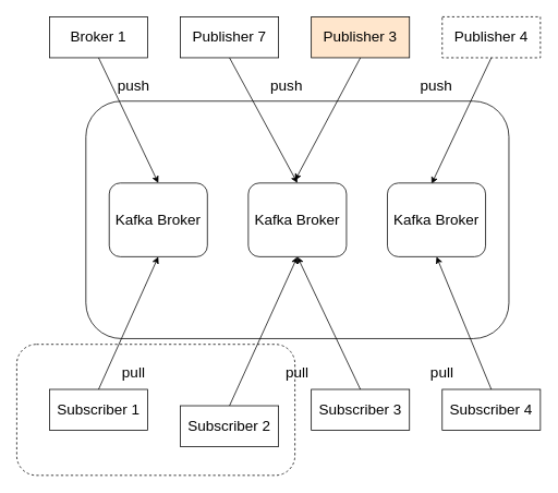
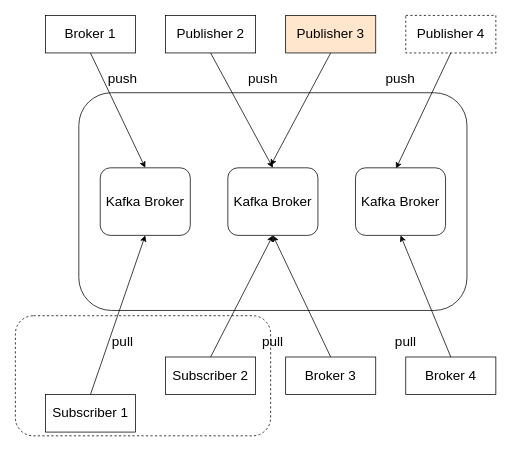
  <mxCell id="0" />
  <mxCell id="1" parent="0" />
  <mxCell id="2" value="" style="rounded=1;whiteSpace=wrap;html=1;fontSize=18;dashed=1;" vertex="1" parent="1"><mxGeometry x="20" y="420" width="340" height="160" as="geometry" /></mxCell>
  <mxCell id="3" value="" style="rounded=1;whiteSpace=wrap;html=1;fontSize=18;" vertex="1" parent="1"><mxGeometry x="104.5" y="123" width="517" height="290" as="geometry" /></mxCell>
  <mxCell id="4" style="edgeStyle=none;rounded=0;orthogonalLoop=1;jettySize=auto;html=1;exitX=0.5;exitY=1;exitDx=0;exitDy=0;entryX=0.5;entryY=0;entryDx=0;entryDy=0;fontSize=18;" edge="1" parent="1" source="5" target="12"><mxGeometry relative="1" as="geometry" /></mxCell>
  <mxCell id="5" value="Broker 1" style="rounded=0;whiteSpace=wrap;html=1;fontSize=18;" vertex="1" parent="1"><mxGeometry x="60" y="20" width="120" height="50" as="geometry" /></mxCell>
  <mxCell id="6" style="edgeStyle=none;rounded=0;orthogonalLoop=1;jettySize=auto;html=1;exitX=0.5;exitY=1;exitDx=0;exitDy=0;entryX=0.5;entryY=0;entryDx=0;entryDy=0;fontSize=18;" edge="1" parent="1" source="7" target="13"><mxGeometry relative="1" as="geometry" /></mxCell>
- <mxCell id="7" value="Publisher 7" style="rounded=0;whiteSpace=wrap;html=1;fontSize=18;" vertex="1" parent="1"><mxGeometry x="220" y="20" width="120" height="50" as="geometry" /></mxCell>
+ <mxCell id="7" value="Publisher 2" style="rounded=0;whiteSpace=wrap;html=1;fontSize=18;" vertex="1" parent="1"><mxGeometry x="220" y="20" width="120" height="50" as="geometry" /></mxCell>
  <mxCell id="8" style="edgeStyle=none;rounded=0;orthogonalLoop=1;jettySize=auto;html=1;exitX=0.5;exitY=1;exitDx=0;exitDy=0;fontSize=18;" edge="1" parent="1" source="9"><mxGeometry relative="1" as="geometry"><mxPoint x="360" y="220" as="targetPoint" /></mxGeometry></mxCell>
  <mxCell id="9" value="Publisher 3" style="rounded=0;whiteSpace=wrap;html=1;fontSize=18;fillColor=#ffe6cc;" vertex="1" parent="1"><mxGeometry x="380" y="20" width="120" height="50" as="geometry" /></mxCell>
  <mxCell id="10" style="edgeStyle=none;rounded=0;orthogonalLoop=1;jettySize=auto;html=1;exitX=0.5;exitY=1;exitDx=0;exitDy=0;entryX=0.45;entryY=0.011;entryDx=0;entryDy=0;entryPerimeter=0;fontSize=18;" edge="1" parent="1" source="11" target="14"><mxGeometry relative="1" as="geometry" /></mxCell>
  <mxCell id="11" value="Publisher 4" style="rounded=0;whiteSpace=wrap;html=1;fontSize=18;dashed=1;" vertex="1" parent="1"><mxGeometry x="540" y="20" width="120" height="50" as="geometry" /></mxCell>
  <mxCell id="12" value="Kafka Broker" style="rounded=1;whiteSpace=wrap;html=1;fontSize=18;" vertex="1" parent="1"><mxGeometry x="133" y="223" width="120" height="90" as="geometry" /></mxCell>
  <mxCell id="13" value="Kafka Broker" style="rounded=1;whiteSpace=wrap;html=1;fontSize=18;" vertex="1" parent="1"><mxGeometry x="303" y="223" width="120" height="90" as="geometry" /></mxCell>
  <mxCell id="14" value="Kafka Broker" style="rounded=1;whiteSpace=wrap;html=1;fontSize=18;" vertex="1" parent="1"><mxGeometry x="473" y="223" width="120" height="90" as="geometry" /></mxCell>
  <mxCell id="15" style="edgeStyle=none;rounded=0;orthogonalLoop=1;jettySize=auto;html=1;exitX=0.5;exitY=0;exitDx=0;exitDy=0;entryX=0.5;entryY=1;entryDx=0;entryDy=0;fontSize=18;" edge="1" parent="1" source="16" target="12"><mxGeometry relative="1" as="geometry" /></mxCell>
- <mxCell id="16" value="Subscriber 1" style="rounded=0;whiteSpace=wrap;html=1;fontSize=18;" vertex="1" parent="1"><mxGeometry x="60" y="475" width="120" height="50" as="geometry" /></mxCell>
+ <mxCell id="16" value="Subscriber 1" style="rounded=0;whiteSpace=wrap;html=1;fontSize=18;" vertex="1" parent="1"><mxGeometry x="60" y="525" width="120" height="50" as="geometry" /></mxCell>
  <mxCell id="17" style="edgeStyle=none;rounded=0;orthogonalLoop=1;jettySize=auto;html=1;exitX=0.5;exitY=0;exitDx=0;exitDy=0;entryX=0.5;entryY=1;entryDx=0;entryDy=0;fontSize=18;" edge="1" parent="1" source="18" target="13"><mxGeometry relative="1" as="geometry" /></mxCell>
- <mxCell id="18" value="Subscriber 2" style="rounded=0;whiteSpace=wrap;html=1;fontSize=18;" vertex="1" parent="1"><mxGeometry x="220" y="495" width="120" height="50" as="geometry" /></mxCell>
+ <mxCell id="18" value="Subscriber 2" style="rounded=0;whiteSpace=wrap;html=1;fontSize=18;" vertex="1" parent="1"><mxGeometry x="220" y="475" width="120" height="50" as="geometry" /></mxCell>
  <mxCell id="19" style="edgeStyle=none;rounded=0;orthogonalLoop=1;jettySize=auto;html=1;exitX=0.5;exitY=0;exitDx=0;exitDy=0;entryX=0.5;entryY=1;entryDx=0;entryDy=0;fontSize=18;" edge="1" parent="1" source="20" target="13"><mxGeometry relative="1" as="geometry" /></mxCell>
- <mxCell id="20" value="Subscriber 3" style="rounded=0;whiteSpace=wrap;html=1;fontSize=18;" vertex="1" parent="1"><mxGeometry x="380" y="475" width="120" height="50" as="geometry" /></mxCell>
+ <mxCell id="20" value="Broker 3" style="rounded=0;whiteSpace=wrap;html=1;fontSize=18;" vertex="1" parent="1"><mxGeometry x="380" y="475" width="120" height="50" as="geometry" /></mxCell>
  <mxCell id="21" style="edgeStyle=none;rounded=0;orthogonalLoop=1;jettySize=auto;html=1;exitX=0.5;exitY=0;exitDx=0;exitDy=0;entryX=0.5;entryY=1;entryDx=0;entryDy=0;fontSize=18;" edge="1" parent="1" source="22" target="14"><mxGeometry relative="1" as="geometry" /></mxCell>
- <mxCell id="22" value="Subscriber 4" style="rounded=0;whiteSpace=wrap;html=1;fontSize=18;" vertex="1" parent="1"><mxGeometry x="540" y="475" width="120" height="50" as="geometry" /></mxCell>
+ <mxCell id="22" value="Broker 4" style="rounded=0;whiteSpace=wrap;html=1;fontSize=18;" vertex="1" parent="1"><mxGeometry x="540" y="475" width="120" height="50" as="geometry" /></mxCell>
  <mxCell id="23" value="push" style="text;html=1;strokeColor=none;fillColor=none;align=center;verticalAlign=middle;whiteSpace=wrap;rounded=0;dashed=1;fontSize=18;" vertex="1" parent="1"><mxGeometry x="133" y="90" width="60" height="30" as="geometry" /></mxCell>
  <mxCell id="24" value="push" style="text;html=1;strokeColor=none;fillColor=none;align=center;verticalAlign=middle;whiteSpace=wrap;rounded=0;dashed=1;fontSize=18;" vertex="1" parent="1"><mxGeometry x="320" y="90" width="60" height="30" as="geometry" /></mxCell>
  <mxCell id="25" value="push" style="text;html=1;strokeColor=none;fillColor=none;align=center;verticalAlign=middle;whiteSpace=wrap;rounded=0;dashed=1;fontSize=18;" vertex="1" parent="1"><mxGeometry x="503" y="90" width="60" height="30" as="geometry" /></mxCell>
  <mxCell id="26" value="pull" style="text;html=1;strokeColor=none;fillColor=none;align=center;verticalAlign=middle;whiteSpace=wrap;rounded=0;dashed=1;fontSize=18;" vertex="1" parent="1"><mxGeometry x="133" y="440" width="60" height="30" as="geometry" /></mxCell>
  <mxCell id="27" value="pull" style="text;html=1;strokeColor=none;fillColor=none;align=center;verticalAlign=middle;whiteSpace=wrap;rounded=0;dashed=1;fontSize=18;" vertex="1" parent="1"><mxGeometry x="333" y="440" width="60" height="30" as="geometry" /></mxCell>
  <mxCell id="28" value="pull" style="text;html=1;strokeColor=none;fillColor=none;align=center;verticalAlign=middle;whiteSpace=wrap;rounded=0;dashed=1;fontSize=18;" vertex="1" parent="1"><mxGeometry x="510" y="440" width="60" height="30" as="geometry" /></mxCell>
